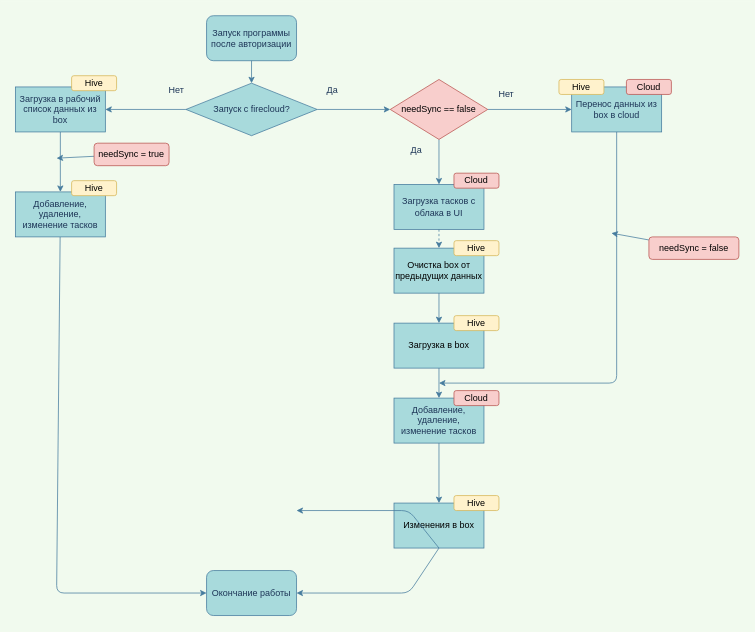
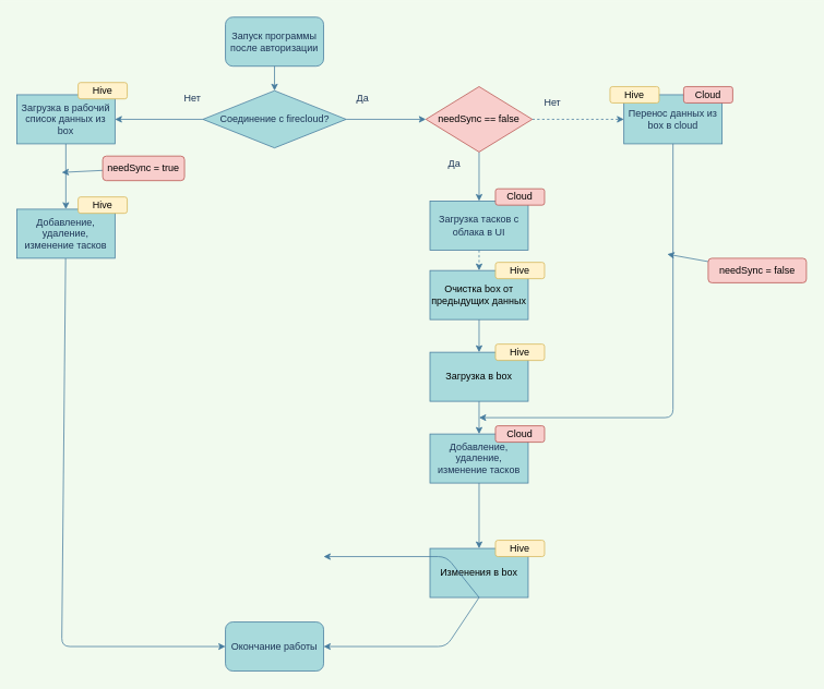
  <mxCell id="0" />
  <mxCell id="1" parent="0" />
  <mxCell id="2" value="Запуск программы после авторизации" style="rounded=1;whiteSpace=wrap;html=1;fillColor=#A8DADC;strokeColor=#457B9D;fontColor=#1D3557;" vertex="1" parent="1"><mxGeometry x="275" y="20" width="120" height="60" as="geometry" /></mxCell>
  <mxCell id="3" value="" style="edgeStyle=none;rounded=1;sketch=0;orthogonalLoop=1;jettySize=auto;html=1;shadow=0;strokeColor=#457B9D;fillColor=#A8DADC;fontColor=#1D3557;" edge="1" parent="1" source="5" target="26"><mxGeometry relative="1" as="geometry" /></mxCell>
  <mxCell id="4" style="edgeStyle=orthogonalEdgeStyle;rounded=0;orthogonalLoop=1;jettySize=auto;html=1;entryX=0;entryY=0.5;entryDx=0;entryDy=0;strokeColor=#457B9D;fillColor=#A8DADC;fontColor=#1D3557;" edge="1" parent="1" source="5" target="36"><mxGeometry relative="1" as="geometry" /></mxCell>
- <mxCell id="5" value="Запуск с firecloud?" style="rhombus;whiteSpace=wrap;html=1;fillColor=#A8DADC;strokeColor=#457B9D;fontColor=#1D3557;" vertex="1" parent="1"><mxGeometry x="247.5" y="110" width="175" height="70" as="geometry" /></mxCell>
+ <mxCell id="5" value="Соединение с firecloud?" style="rhombus;whiteSpace=wrap;html=1;fillColor=#A8DADC;strokeColor=#457B9D;fontColor=#1D3557;" vertex="1" parent="1"><mxGeometry x="247.5" y="110" width="175" height="70" as="geometry" /></mxCell>
  <mxCell id="6" value="" style="endArrow=classic;html=1;exitX=0.5;exitY=1;exitDx=0;exitDy=0;strokeColor=#457B9D;fontColor=#1D3557;labelBackgroundColor=#F1FAEE;" edge="1" parent="1" source="2"><mxGeometry width="50" height="50" relative="1" as="geometry"><mxPoint x="325" y="420" as="sourcePoint" /><mxPoint x="335" y="110" as="targetPoint" /></mxGeometry></mxCell>
  <mxCell id="7" value="Да" style="text;html=1;strokeColor=none;fillColor=none;align=center;verticalAlign=middle;whiteSpace=wrap;rounded=0;fontColor=#1D3557;" vertex="1" parent="1"><mxGeometry x="422.5" y="110" width="40" height="20" as="geometry" /></mxCell>
  <mxCell id="8" value="Нет" style="text;html=1;strokeColor=none;fillColor=none;align=center;verticalAlign=middle;whiteSpace=wrap;rounded=0;fontColor=#1D3557;" vertex="1" parent="1"><mxGeometry x="215" y="110" width="40" height="20" as="geometry" /></mxCell>
  <mxCell id="9" value="Загрузка тасков с облака в UI" style="rounded=0;whiteSpace=wrap;html=1;sketch=0;strokeColor=#457B9D;fillColor=#A8DADC;fontColor=#1D3557;" vertex="1" parent="1"><mxGeometry x="525" y="245" width="120" height="60" as="geometry" /></mxCell>
  <mxCell id="10" value="Загрузка в box" style="rounded=0;whiteSpace=wrap;html=1;sketch=0;fillColor=#A8DADC;strokeColor=#457B9D;" vertex="1" parent="1"><mxGeometry x="525" y="430" width="120" height="60" as="geometry" /></mxCell>
  <mxCell id="11" value="" style="endArrow=classic;html=1;strokeColor=#457B9D;fillColor=#A8DADC;fontColor=#1D3557;entryX=0.5;entryY=0;entryDx=0;entryDy=0;exitX=0.5;exitY=1;exitDx=0;exitDy=0;dashed=1;" edge="1" parent="1" source="9" target="21"><mxGeometry width="50" height="50" relative="1" as="geometry"><mxPoint x="365" y="550" as="sourcePoint" /><mxPoint x="415" y="500" as="targetPoint" /></mxGeometry></mxCell>
  <mxCell id="12" value="Добавление, удаление, изменение тасков" style="rounded=0;whiteSpace=wrap;html=1;sketch=0;strokeColor=#457B9D;fontColor=#1D3557;fillColor=#A8DADC;" vertex="1" parent="1"><mxGeometry x="525" y="530" width="120" height="60" as="geometry" /></mxCell>
  <mxCell id="13" value="" style="endArrow=classic;html=1;strokeColor=#457B9D;fillColor=#A8DADC;fontColor=#1D3557;entryX=0.5;entryY=0;entryDx=0;entryDy=0;exitX=0.5;exitY=1;exitDx=0;exitDy=0;" edge="1" parent="1" source="10" target="12"><mxGeometry width="50" height="50" relative="1" as="geometry"><mxPoint x="365" y="650" as="sourcePoint" /><mxPoint x="415" y="600" as="targetPoint" /></mxGeometry></mxCell>
  <mxCell id="14" value="Hive" style="rounded=1;whiteSpace=wrap;html=1;sketch=0;strokeColor=#d6b656;fillColor=#fff2cc;" vertex="1" parent="1"><mxGeometry x="605" y="420" width="60" height="20" as="geometry" /></mxCell>
  <mxCell id="15" value="Cloud" style="rounded=1;whiteSpace=wrap;html=1;sketch=0;strokeColor=#b85450;fillColor=#f8cecc;" vertex="1" parent="1"><mxGeometry x="605" y="230" width="60" height="20" as="geometry" /></mxCell>
  <mxCell id="16" value="Cloud" style="rounded=1;whiteSpace=wrap;html=1;sketch=0;strokeColor=#b85450;fillColor=#f8cecc;" vertex="1" parent="1"><mxGeometry x="605" y="520" width="60" height="20" as="geometry" /></mxCell>
  <mxCell id="17" style="edgeStyle=none;rounded=1;sketch=0;orthogonalLoop=1;jettySize=auto;html=1;shadow=0;strokeColor=#457B9D;fillColor=#A8DADC;fontColor=#1D3557;entryX=1;entryY=0.5;entryDx=0;entryDy=0;exitX=0.5;exitY=1;exitDx=0;exitDy=0;" edge="1" parent="1" source="18" target="33"><mxGeometry relative="1" as="geometry"><mxPoint x="535" y="800" as="targetPoint" /><Array as="points"><mxPoint x="545" y="790" /></Array></mxGeometry></mxCell>
  <mxCell id="18" value="Изменения в box" style="rounded=0;whiteSpace=wrap;html=1;sketch=0;fillColor=#A8DADC;strokeColor=#457B9D;" vertex="1" parent="1"><mxGeometry x="525" y="670" width="120" height="60" as="geometry" /></mxCell>
  <mxCell id="19" value="" style="endArrow=classic;html=1;strokeColor=#457B9D;fillColor=#A8DADC;fontColor=#1D3557;entryX=0.5;entryY=0;entryDx=0;entryDy=0;exitX=0.5;exitY=1;exitDx=0;exitDy=0;" edge="1" parent="1" source="12"><mxGeometry width="50" height="50" relative="1" as="geometry"><mxPoint x="365" y="650" as="sourcePoint" /><mxPoint x="585" y="670" as="targetPoint" /></mxGeometry></mxCell>
  <mxCell id="20" value="Hive" style="rounded=1;whiteSpace=wrap;html=1;sketch=0;strokeColor=#d6b656;fillColor=#fff2cc;" vertex="1" parent="1"><mxGeometry x="605" y="660" width="60" height="20" as="geometry" /></mxCell>
  <mxCell id="21" value="Очистка box от предыдущих данных" style="rounded=0;whiteSpace=wrap;html=1;sketch=0;fillColor=#A8DADC;strokeColor=#457B9D;" vertex="1" parent="1"><mxGeometry x="525" y="330" width="120" height="60" as="geometry" /></mxCell>
  <mxCell id="22" value="Hive" style="rounded=1;whiteSpace=wrap;html=1;sketch=0;strokeColor=#d6b656;fillColor=#fff2cc;" vertex="1" parent="1"><mxGeometry x="605" y="320" width="60" height="20" as="geometry" /></mxCell>
  <mxCell id="23" value="" style="endArrow=classic;html=1;strokeColor=#457B9D;fillColor=#A8DADC;fontColor=#1D3557;entryX=0.5;entryY=0;entryDx=0;entryDy=0;exitX=0.5;exitY=1;exitDx=0;exitDy=0;" edge="1" parent="1" source="21" target="10"><mxGeometry width="50" height="50" relative="1" as="geometry"><mxPoint x="365" y="550" as="sourcePoint" /><mxPoint x="415" y="500" as="targetPoint" /></mxGeometry></mxCell>
  <mxCell id="24" value="" style="endArrow=classic;html=1;strokeColor=#457B9D;fillColor=#A8DADC;fontColor=#1D3557;entryX=1;entryY=0.5;entryDx=0;entryDy=0;exitX=0.5;exitY=1;exitDx=0;exitDy=0;shadow=0;" edge="1" parent="1" source="18"><mxGeometry width="50" height="50" relative="1" as="geometry"><mxPoint x="325" y="420" as="sourcePoint" /><mxPoint x="395" y="680" as="targetPoint" /><Array as="points"><mxPoint x="545" y="680" /></Array></mxGeometry></mxCell>
  <mxCell id="25" value="" style="edgeStyle=none;rounded=1;sketch=0;orthogonalLoop=1;jettySize=auto;html=1;shadow=0;strokeColor=#457B9D;fillColor=#A8DADC;fontColor=#1D3557;" edge="1" parent="1" source="26" target="29"><mxGeometry relative="1" as="geometry" /></mxCell>
  <mxCell id="26" value="Загрузка в рабочий список данных из box" style="whiteSpace=wrap;html=1;fontColor=#1D3557;strokeColor=#457B9D;fillColor=#A8DADC;" vertex="1" parent="1"><mxGeometry x="20" y="115" width="120" height="60" as="geometry" /></mxCell>
  <mxCell id="27" value="Hive" style="rounded=1;whiteSpace=wrap;html=1;sketch=0;strokeColor=#d6b656;fillColor=#fff2cc;" vertex="1" parent="1"><mxGeometry x="95" y="100" width="60" height="20" as="geometry" /></mxCell>
  <mxCell id="28" style="edgeStyle=none;rounded=1;sketch=0;orthogonalLoop=1;jettySize=auto;html=1;shadow=0;strokeColor=#457B9D;fillColor=#A8DADC;fontColor=#1D3557;" edge="1" parent="1" source="29"><mxGeometry relative="1" as="geometry"><mxPoint x="275" y="790" as="targetPoint" /><Array as="points"><mxPoint x="75" y="790" /></Array></mxGeometry></mxCell>
  <mxCell id="29" value="&lt;div&gt;Добавление, удаление, изменение тасков&lt;/div&gt;" style="whiteSpace=wrap;html=1;fontColor=#1D3557;strokeColor=#457B9D;fillColor=#A8DADC;" vertex="1" parent="1"><mxGeometry x="20" y="255" width="120" height="60" as="geometry" /></mxCell>
  <mxCell id="30" style="edgeStyle=none;rounded=1;sketch=0;orthogonalLoop=1;jettySize=auto;html=1;shadow=0;strokeColor=#457B9D;fillColor=#A8DADC;fontColor=#1D3557;" edge="1" parent="1" source="31"><mxGeometry relative="1" as="geometry"><mxPoint x="75" y="210" as="targetPoint" /></mxGeometry></mxCell>
  <mxCell id="31" value="needSync = true" style="rounded=1;whiteSpace=wrap;html=1;sketch=0;strokeColor=#b85450;fillColor=#f8cecc;" vertex="1" parent="1"><mxGeometry x="125" y="190" width="100" height="30" as="geometry" /></mxCell>
  <mxCell id="32" value="Hive" style="rounded=1;whiteSpace=wrap;html=1;sketch=0;strokeColor=#d6b656;fillColor=#fff2cc;" vertex="1" parent="1"><mxGeometry x="95" y="240" width="60" height="20" as="geometry" /></mxCell>
  <mxCell id="33" value="Окончание работы" style="rounded=1;whiteSpace=wrap;html=1;fillColor=#A8DADC;strokeColor=#457B9D;fontColor=#1D3557;" vertex="1" parent="1"><mxGeometry x="275" y="760" width="120" height="60" as="geometry" /></mxCell>
  <mxCell id="34" style="edgeStyle=orthogonalEdgeStyle;rounded=0;orthogonalLoop=1;jettySize=auto;html=1;entryX=0.5;entryY=0;entryDx=0;entryDy=0;strokeColor=#457B9D;fillColor=#A8DADC;fontColor=#1D3557;" edge="1" parent="1" source="36" target="9"><mxGeometry relative="1" as="geometry" /></mxCell>
- <mxCell id="35" style="edgeStyle=orthogonalEdgeStyle;rounded=0;orthogonalLoop=1;jettySize=auto;html=1;entryX=0;entryY=0.5;entryDx=0;entryDy=0;strokeColor=#457B9D;fillColor=#A8DADC;fontColor=#1D3557;" edge="1" parent="1" source="36" target="39"><mxGeometry relative="1" as="geometry" /></mxCell>
+ <mxCell id="35" style="edgeStyle=orthogonalEdgeStyle;rounded=0;orthogonalLoop=1;jettySize=auto;html=1;entryX=0;entryY=0.5;entryDx=0;entryDy=0;strokeColor=#457B9D;fillColor=#A8DADC;fontColor=#1D3557;dashed=1;" edge="1" parent="1" source="36" target="39"><mxGeometry relative="1" as="geometry" /></mxCell>
  <mxCell id="36" value="needSync == false" style="rhombus;whiteSpace=wrap;html=1;strokeColor=#b85450;fillColor=#f8cecc;" vertex="1" parent="1"><mxGeometry x="520" y="105" width="130" height="80" as="geometry" /></mxCell>
  <mxCell id="37" value="Да" style="text;html=1;strokeColor=none;fillColor=none;align=center;verticalAlign=middle;whiteSpace=wrap;rounded=0;fontColor=#1D3557;" vertex="1" parent="1"><mxGeometry x="535" y="190" width="40" height="20" as="geometry" /></mxCell>
  <mxCell id="38" value="Нет" style="text;html=1;strokeColor=none;fillColor=none;align=center;verticalAlign=middle;whiteSpace=wrap;rounded=0;fontColor=#1D3557;" vertex="1" parent="1"><mxGeometry x="655" y="115" width="40" height="20" as="geometry" /></mxCell>
  <mxCell id="39" value="Перенос данных из box в cloud" style="whiteSpace=wrap;html=1;strokeColor=#457B9D;fillColor=#A8DADC;fontColor=#1D3557;" vertex="1" parent="1"><mxGeometry x="762" y="115" width="120" height="60" as="geometry" /></mxCell>
  <mxCell id="40" value="Cloud" style="rounded=1;whiteSpace=wrap;html=1;sketch=0;strokeColor=#b85450;fillColor=#f8cecc;" vertex="1" parent="1"><mxGeometry x="835" y="105" width="60" height="20" as="geometry" /></mxCell>
  <mxCell id="41" value="Hive" style="rounded=1;whiteSpace=wrap;html=1;sketch=0;strokeColor=#d6b656;fillColor=#fff2cc;" vertex="1" parent="1"><mxGeometry x="745" y="105" width="60" height="20" as="geometry" /></mxCell>
  <mxCell id="42" value="" style="endArrow=classic;html=1;strokeColor=#457B9D;fillColor=#A8DADC;fontColor=#1D3557;exitX=0.5;exitY=1;exitDx=0;exitDy=0;" edge="1" parent="1" source="39"><mxGeometry width="50" height="50" relative="1" as="geometry"><mxPoint x="495" y="400" as="sourcePoint" /><mxPoint x="585" y="510" as="targetPoint" /><Array as="points"><mxPoint x="822" y="510" /></Array></mxGeometry></mxCell>
  <mxCell id="43" style="edgeStyle=none;rounded=1;sketch=0;orthogonalLoop=1;jettySize=auto;html=1;shadow=0;strokeColor=#457B9D;fillColor=#A8DADC;fontColor=#1D3557;" edge="1" source="44" parent="1"><mxGeometry relative="1" as="geometry"><mxPoint x="815" y="310" as="targetPoint" /></mxGeometry></mxCell>
  <mxCell id="44" value="needSync = false" style="rounded=1;whiteSpace=wrap;html=1;sketch=0;strokeColor=#b85450;fillColor=#f8cecc;" vertex="1" parent="1"><mxGeometry x="865" y="315" width="120" height="30" as="geometry" /></mxCell>
